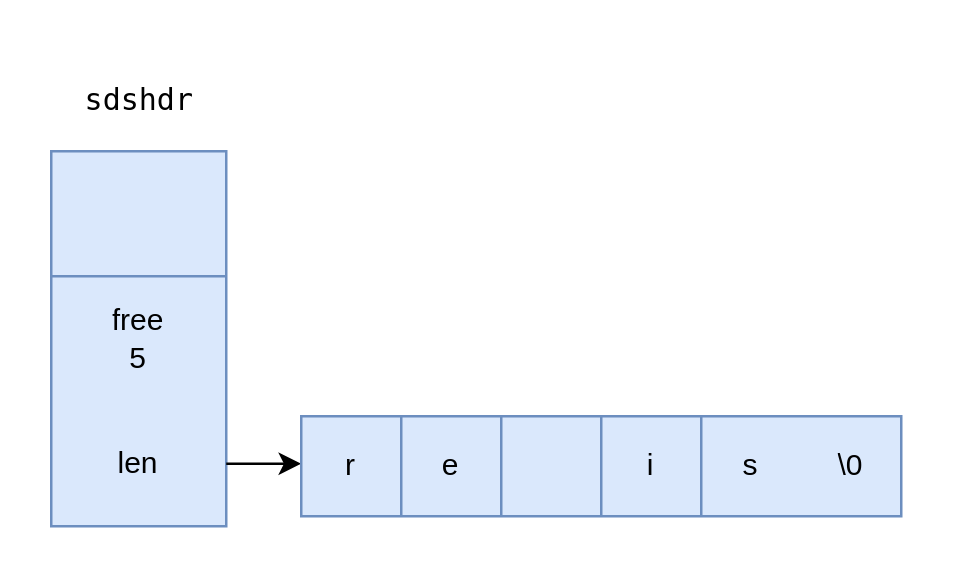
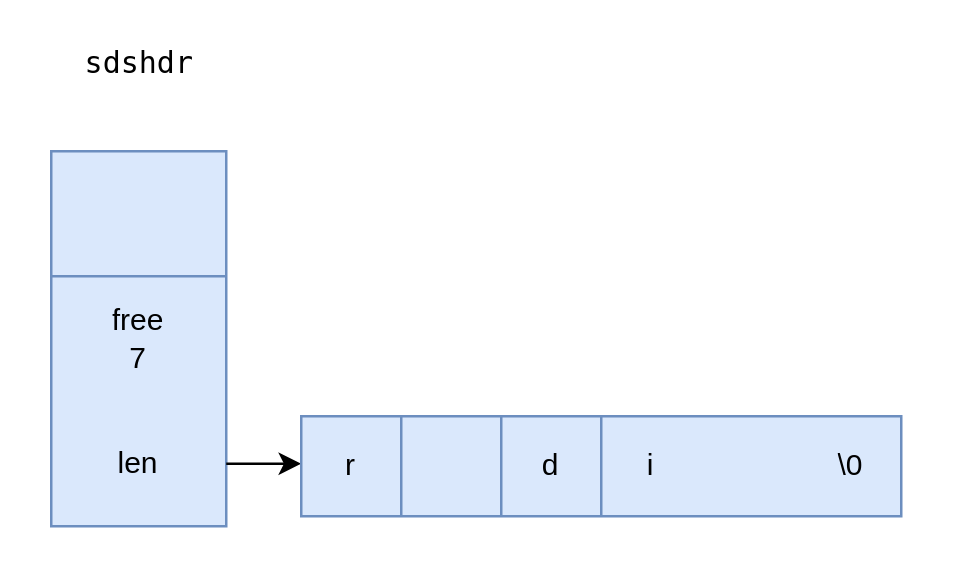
  <mxCell id="0" />
  <mxCell id="1" parent="0" />
  <mxCell id="2" value="" style="shape=table;html=1;whiteSpace=wrap;startSize=0;container=1;collapsible=0;childLayout=tableLayout;fillColor=#dae8fc;strokeColor=#6c8ebf;" parent="1" vertex="1"><mxGeometry x="20" y="60" width="70" height="150" as="geometry" /></mxCell>
  <mxCell id="3" value="" style="shape=partialRectangle;html=1;whiteSpace=wrap;collapsible=0;dropTarget=0;pointerEvents=0;fillColor=none;top=0;left=0;bottom=0;right=0;points=[[0,0.5],[1,0.5]];portConstraint=eastwest;" parent="2" vertex="1"><mxGeometry width="70" height="50" as="geometry" /></mxCell>
  <mxCell id="4" value="" style="shape=partialRectangle;html=1;whiteSpace=wrap;collapsible=0;dropTarget=0;pointerEvents=0;fillColor=none;top=0;left=0;bottom=0;right=0;points=[[0,0.5],[1,0.5]];portConstraint=eastwest;" parent="2" vertex="1"><mxGeometry y="50" width="70" height="50" as="geometry" /></mxCell>
- <mxCell id="5" value="free&lt;br&gt;5" style="shape=partialRectangle;html=1;whiteSpace=wrap;connectable=0;fillColor=none;top=0;left=0;bottom=0;right=0;overflow=hidden;pointerEvents=1;" parent="4" vertex="1"><mxGeometry width="70" height="50" as="geometry"><mxRectangle width="70" height="50" as="alternateBounds" /></mxGeometry></mxCell>
+ <mxCell id="5" value="free&lt;br&gt;7" style="shape=partialRectangle;html=1;whiteSpace=wrap;connectable=0;fillColor=none;top=0;left=0;bottom=0;right=0;overflow=hidden;pointerEvents=1;" parent="4" vertex="1"><mxGeometry width="70" height="50" as="geometry"><mxRectangle width="70" height="50" as="alternateBounds" /></mxGeometry></mxCell>
  <mxCell id="6" value="" style="shape=partialRectangle;html=1;whiteSpace=wrap;collapsible=0;dropTarget=0;pointerEvents=0;fillColor=none;top=0;left=0;bottom=0;right=0;points=[[0,0.5],[1,0.5]];portConstraint=eastwest;" parent="2" vertex="1"><mxGeometry y="100" width="70" height="50" as="geometry" /></mxCell>
  <mxCell id="7" value="len" style="shape=partialRectangle;html=1;whiteSpace=wrap;connectable=0;fillColor=none;top=0;left=0;bottom=0;right=0;overflow=hidden;pointerEvents=1;" parent="6" vertex="1"><mxGeometry width="70" height="50" as="geometry"><mxRectangle width="70" height="50" as="alternateBounds" /></mxGeometry></mxCell>
- <mxCell id="8" value="&lt;pre&gt;sdshdr&lt;/pre&gt;" style="text;html=1;align=center;verticalAlign=middle;resizable=0;points=[];autosize=1;strokeColor=none;fillColor=none;" parent="1" vertex="1"><mxGeometry x="25" y="20" width="60" height="40" as="geometry" /></mxCell>
+ <mxCell id="8" value="&lt;pre&gt;sdshdr&lt;/pre&gt;" style="text;html=1;align=center;verticalAlign=middle;resizable=0;points=[];autosize=1;strokeColor=none;fillColor=none;" parent="1" vertex="1"><mxGeometry x="25" y="5" width="60" height="40" as="geometry" /></mxCell>
  <mxCell id="9" style="edgeStyle=orthogonalEdgeStyle;rounded=0;orthogonalLoop=1;jettySize=auto;html=1;exitX=1;exitY=0.5;exitDx=0;exitDy=0;entryX=0;entryY=0.5;entryDx=0;entryDy=0;" edge="1" parent="1" source="6"><mxGeometry relative="1" as="geometry"><mxPoint x="120" y="185" as="targetPoint" /></mxGeometry></mxCell>
  <mxCell id="10" value="" style="shape=table;html=1;whiteSpace=wrap;startSize=0;container=1;collapsible=0;childLayout=tableLayout;fillColor=#dae8fc;strokeColor=#6c8ebf;" vertex="1" parent="1"><mxGeometry x="120" y="166" width="240" height="40" as="geometry" /></mxCell>
  <mxCell id="11" value="" style="shape=partialRectangle;html=1;whiteSpace=wrap;collapsible=0;dropTarget=0;pointerEvents=0;fillColor=none;top=0;left=0;bottom=0;right=0;points=[[0,0.5],[1,0.5]];portConstraint=eastwest;" vertex="1" parent="10"><mxGeometry width="240" height="40" as="geometry" /></mxCell>
  <mxCell id="12" value="r" style="shape=partialRectangle;html=1;whiteSpace=wrap;connectable=0;fillColor=none;top=0;left=0;bottom=0;right=0;overflow=hidden;pointerEvents=1;" vertex="1" parent="11"><mxGeometry width="40" height="40" as="geometry"><mxRectangle width="40" height="40" as="alternateBounds" /></mxGeometry></mxCell>
- <mxCell id="13" value="e" style="shape=partialRectangle;html=1;whiteSpace=wrap;connectable=0;fillColor=none;top=0;left=0;bottom=0;right=0;overflow=hidden;pointerEvents=1;" vertex="1" parent="11"><mxGeometry x="40" width="40" height="40" as="geometry"><mxRectangle width="40" height="40" as="alternateBounds" /></mxGeometry></mxCell>
+ <mxCell id="14" value="d" style="shape=partialRectangle;html=1;whiteSpace=wrap;connectable=0;fillColor=none;top=0;left=0;bottom=0;right=0;overflow=hidden;pointerEvents=1;" vertex="1" parent="11"><mxGeometry x="80" width="40" height="40" as="geometry"><mxRectangle width="40" height="40" as="alternateBounds" /></mxGeometry></mxCell>
  <mxCell id="15" value="i" style="shape=partialRectangle;html=1;whiteSpace=wrap;connectable=0;fillColor=none;top=0;left=0;bottom=0;right=0;overflow=hidden;pointerEvents=1;" vertex="1" parent="11"><mxGeometry x="120" width="40" height="40" as="geometry"><mxRectangle width="40" height="40" as="alternateBounds" /></mxGeometry></mxCell>
- <mxCell id="16" value="s" style="shape=partialRectangle;html=1;whiteSpace=wrap;connectable=0;fillColor=none;top=0;left=0;bottom=0;right=0;overflow=hidden;pointerEvents=1;" vertex="1" parent="11"><mxGeometry x="160" width="40" height="40" as="geometry"><mxRectangle width="40" height="40" as="alternateBounds" /></mxGeometry></mxCell>
  <mxCell id="17" value="\0" style="shape=partialRectangle;html=1;whiteSpace=wrap;connectable=0;fillColor=none;top=0;left=0;bottom=0;right=0;overflow=hidden;pointerEvents=1;" vertex="1" parent="11"><mxGeometry x="200" width="40" height="40" as="geometry"><mxRectangle width="40" height="40" as="alternateBounds" /></mxGeometry></mxCell>
